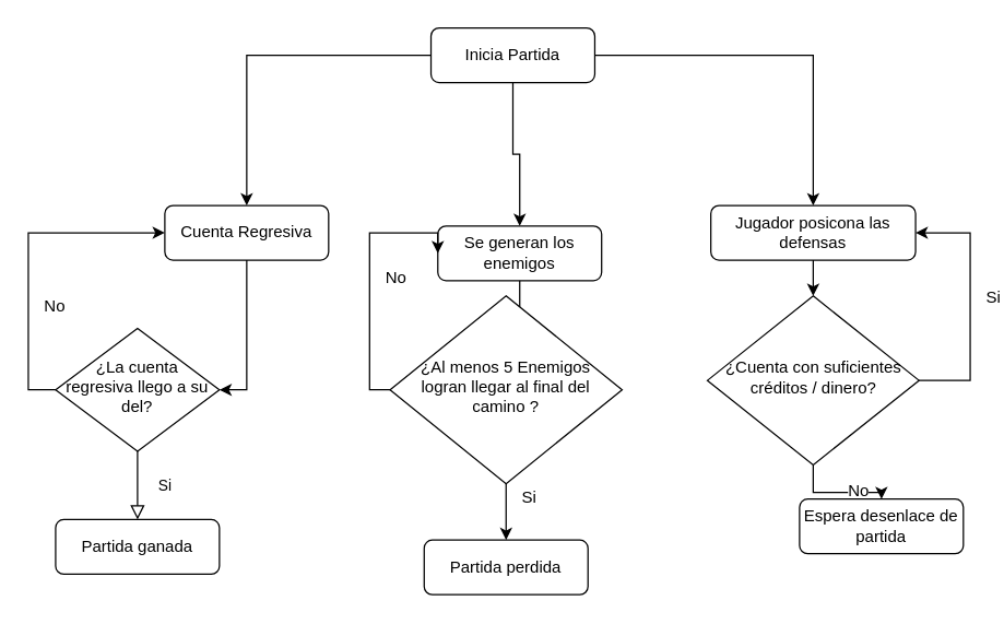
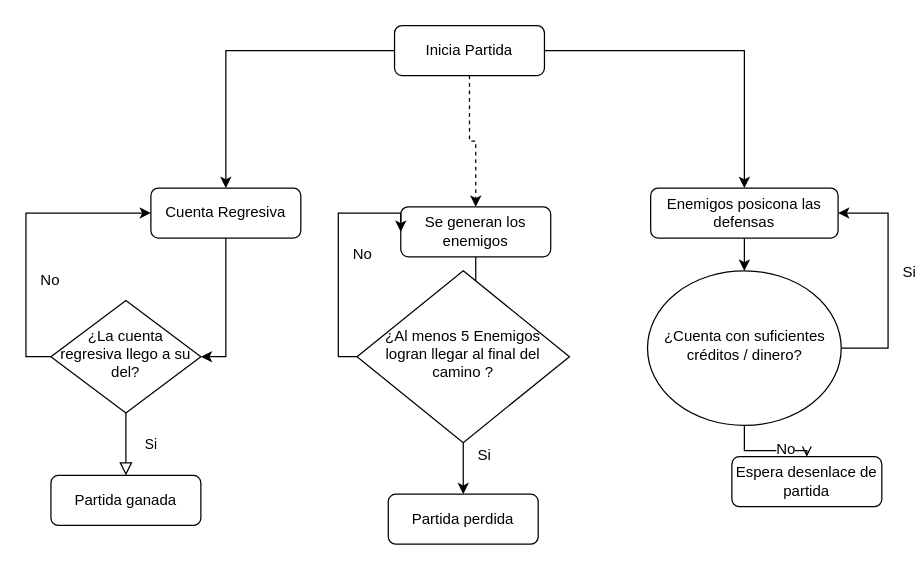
  <mxCell id="0" />
  <mxCell id="1" parent="0" />
- <mxCell id="2" style="edgeStyle=orthogonalEdgeStyle;rounded=0;orthogonalLoop=1;jettySize=auto;html=1;entryX=0.5;entryY=0;entryDx=0;entryDy=0;labelBackgroundColor=none;fontSize=12;" edge="1" parent="1" source="5" target="13"><mxGeometry relative="1" as="geometry" /></mxCell>
+ <mxCell id="2" style="edgeStyle=orthogonalEdgeStyle;rounded=0;orthogonalLoop=1;jettySize=auto;html=1;entryX=0.5;entryY=0;entryDx=0;entryDy=0;labelBackgroundColor=none;fontSize=12;dashed=1;" edge="1" parent="1" source="5" target="13"><mxGeometry relative="1" as="geometry" /></mxCell>
  <mxCell id="3" style="edgeStyle=orthogonalEdgeStyle;rounded=0;orthogonalLoop=1;jettySize=auto;html=1;exitX=0;exitY=0.5;exitDx=0;exitDy=0;labelBackgroundColor=none;fontSize=8;fontColor=default;" edge="1" parent="1" source="5" target="7"><mxGeometry relative="1" as="geometry" /></mxCell>
  <mxCell id="4" style="edgeStyle=orthogonalEdgeStyle;rounded=0;orthogonalLoop=1;jettySize=auto;html=1;labelBackgroundColor=none;fontSize=5;fontColor=default;" edge="1" parent="1" source="5" target="19"><mxGeometry relative="1" as="geometry" /></mxCell>
  <mxCell id="5" value="Inicia Partida" style="rounded=1;whiteSpace=wrap;html=1;fontSize=12;glass=0;strokeWidth=1;shadow=0;" parent="1" vertex="1"><mxGeometry x="315" y="20" width="120" height="40" as="geometry" /></mxCell>
  <mxCell id="6" style="edgeStyle=orthogonalEdgeStyle;rounded=0;orthogonalLoop=1;jettySize=auto;html=1;exitX=0.5;exitY=1;exitDx=0;exitDy=0;entryX=1;entryY=0.5;entryDx=0;entryDy=0;labelBackgroundColor=none;fontSize=8;fontColor=default;" edge="1" parent="1" source="7" target="10"><mxGeometry relative="1" as="geometry" /></mxCell>
  <mxCell id="7" value="Cuenta Regresiva" style="rounded=1;whiteSpace=wrap;html=1;fontSize=12;glass=0;strokeWidth=1;shadow=0;" parent="1" vertex="1"><mxGeometry x="120" y="150" width="120" height="40" as="geometry" /></mxCell>
  <mxCell id="8" value="Si" style="rounded=0;html=1;jettySize=auto;orthogonalLoop=1;fontSize=11;endArrow=block;endFill=0;endSize=8;strokeWidth=1;shadow=0;labelBackgroundColor=none;edgeStyle=orthogonalEdgeStyle;" parent="1" source="10" target="11" edge="1"><mxGeometry y="20" relative="1" as="geometry"><mxPoint as="offset" /></mxGeometry></mxCell>
  <mxCell id="9" value="No" style="edgeStyle=orthogonalEdgeStyle;rounded=0;orthogonalLoop=1;jettySize=auto;html=1;entryX=0;entryY=0.5;entryDx=0;entryDy=0;labelBackgroundColor=none;fontSize=12;align=left;" edge="1" parent="1" source="10" target="7"><mxGeometry x="-0.309" y="-10" relative="1" as="geometry"><Array as="points"><mxPoint x="20" y="285" /><mxPoint x="20" y="170" /></Array><mxPoint as="offset" /></mxGeometry></mxCell>
  <mxCell id="10" value="¿La cuenta regresiva llego a su del?" style="rhombus;whiteSpace=wrap;html=1;shadow=0;fontFamily=Helvetica;fontSize=12;align=center;strokeWidth=1;spacing=6;spacingTop=-4;" parent="1" vertex="1"><mxGeometry x="40" y="240" width="120" height="90" as="geometry" /></mxCell>
  <mxCell id="11" value="Partida ganada" style="rounded=1;whiteSpace=wrap;html=1;fontSize=12;glass=0;strokeWidth=1;shadow=0;" parent="1" vertex="1"><mxGeometry x="40" y="380" width="120" height="40" as="geometry" /></mxCell>
  <mxCell id="12" style="edgeStyle=orthogonalEdgeStyle;rounded=0;orthogonalLoop=1;jettySize=auto;html=1;entryX=0.5;entryY=0;entryDx=0;entryDy=0;labelBackgroundColor=none;fontSize=8;fontColor=default;" edge="1" parent="1" source="13" target="16"><mxGeometry relative="1" as="geometry" /></mxCell>
  <mxCell id="13" value="Se generan los enemigos" style="rounded=1;whiteSpace=wrap;html=1;fontSize=12;glass=0;strokeWidth=1;shadow=0;" parent="1" vertex="1"><mxGeometry x="320" y="165" width="120" height="40" as="geometry" /></mxCell>
  <mxCell id="14" value="&lt;font style=&quot;font-size: 12px;&quot;&gt;No&lt;br&gt;&lt;/font&gt;" style="edgeStyle=orthogonalEdgeStyle;rounded=0;orthogonalLoop=1;jettySize=auto;html=1;exitX=0;exitY=0.5;exitDx=0;exitDy=0;entryX=0;entryY=0.5;entryDx=0;entryDy=0;labelBackgroundColor=none;fontSize=8;fontColor=default;align=left;" edge="1" parent="1" source="16" target="13"><mxGeometry x="-0.006" y="-10" relative="1" as="geometry"><Array as="points"><mxPoint x="270" y="285" /><mxPoint x="270" y="170" /></Array><mxPoint as="offset" /></mxGeometry></mxCell>
  <mxCell id="15" value="Si" style="edgeStyle=orthogonalEdgeStyle;rounded=0;orthogonalLoop=1;jettySize=auto;html=1;exitX=0.5;exitY=1;exitDx=0;exitDy=0;entryX=0.5;entryY=0;entryDx=0;entryDy=0;labelBackgroundColor=none;fontSize=12;fontColor=default;align=left;" edge="1" parent="1" source="16" target="17"><mxGeometry x="-0.524" y="10" relative="1" as="geometry"><mxPoint as="offset" /></mxGeometry></mxCell>
  <mxCell id="16" value="&lt;font style=&quot;font-size: 12px;&quot;&gt;¿Al menos 5 Enemigos logran llegar al final del camino ?&lt;/font&gt;" style="rhombus;shadow=0;fontFamily=Helvetica;fontSize=12;align=center;strokeWidth=1;spacing=6;spacingTop=-4;whiteSpace=wrap;verticalAlign=middle;labelBackgroundColor=none;labelBorderColor=none;html=1;fontColor=default;horizontal=1;" vertex="1" parent="1"><mxGeometry x="285" y="216.25" width="170" height="137.5" as="geometry" /></mxCell>
  <mxCell id="17" value="Partida perdida" style="rounded=1;whiteSpace=wrap;html=1;fontSize=12;glass=0;strokeWidth=1;shadow=0;" vertex="1" parent="1"><mxGeometry x="310" y="395" width="120" height="40" as="geometry" /></mxCell>
  <mxCell id="18" style="edgeStyle=orthogonalEdgeStyle;rounded=0;orthogonalLoop=1;jettySize=auto;html=1;exitX=0.5;exitY=1;exitDx=0;exitDy=0;entryX=0.5;entryY=0;entryDx=0;entryDy=0;labelBackgroundColor=none;fontSize=5;fontColor=default;" edge="1" parent="1" source="19" target="23"><mxGeometry relative="1" as="geometry" /></mxCell>
- <mxCell id="19" value="Jugador posicona las defensas" style="rounded=1;whiteSpace=wrap;html=1;fontSize=12;glass=0;strokeWidth=1;shadow=0;" vertex="1" parent="1"><mxGeometry x="520" y="150" width="150" height="40" as="geometry" /></mxCell>
+ <mxCell id="19" value="Enemigos posicona las defensas" style="rounded=1;whiteSpace=wrap;html=1;fontSize=12;glass=0;strokeWidth=1;shadow=0;" vertex="1" parent="1"><mxGeometry x="520" y="150" width="150" height="40" as="geometry" /></mxCell>
  <mxCell id="20" value="&lt;font style=&quot;font-size: 12px;&quot;&gt;Si&lt;/font&gt;" style="edgeStyle=orthogonalEdgeStyle;rounded=0;orthogonalLoop=1;jettySize=auto;html=1;entryX=1;entryY=0.5;entryDx=0;entryDy=0;labelBackgroundColor=none;fontSize=5;fontColor=default;align=left;" edge="1" parent="1" source="23" target="19"><mxGeometry x="0.056" y="-10" relative="1" as="geometry"><Array as="points"><mxPoint x="710" y="278" /><mxPoint x="710" y="170" /></Array><mxPoint as="offset" /></mxGeometry></mxCell>
- <mxCell id="21" style="edgeStyle=orthogonalEdgeStyle;rounded=0;orthogonalLoop=1;jettySize=auto;html=1;exitX=0.5;exitY=1;exitDx=0;exitDy=0;labelBackgroundColor=none;fontSize=12;fontColor=default;" edge="1" parent="1" source="23" target="24"><mxGeometry relative="1" as="geometry" /></mxCell>
+ <mxCell id="21" style="edgeStyle=orthogonalEdgeStyle;rounded=0;orthogonalLoop=1;jettySize=auto;html=1;exitX=0.5;exitY=1;exitDx=0;exitDy=0;labelBackgroundColor=none;fontSize=12;fontColor=default;endArrow=open;" edge="1" parent="1" source="23" target="24"><mxGeometry relative="1" as="geometry" /></mxCell>
  <mxCell id="22" value="No" style="edgeLabel;html=1;align=left;verticalAlign=middle;resizable=0;points=[];fontSize=12;fontColor=default;" vertex="1" connectable="0" parent="21"><mxGeometry x="-0.221" relative="1" as="geometry"><mxPoint x="15" y="-2" as="offset" /></mxGeometry></mxCell>
- <mxCell id="23" value="&lt;font style=&quot;font-size: 12px;&quot;&gt;¿Cuenta con suficientes créditos / dinero?&lt;/font&gt;" style="rhombus;shadow=0;fontFamily=Helvetica;fontSize=12;align=center;strokeWidth=1;spacing=6;spacingTop=-4;whiteSpace=wrap;verticalAlign=middle;labelBackgroundColor=none;labelBorderColor=none;html=1;fontColor=default;horizontal=1;" vertex="1" parent="1"><mxGeometry x="517.5" y="216.25" width="155" height="123.75" as="geometry" /></mxCell>
+ <mxCell id="23" value="&lt;font style=&quot;font-size: 12px;&quot;&gt;¿Cuenta con suficientes créditos / dinero?&lt;/font&gt;" style="ellipse;shadow=0;fontFamily=Helvetica;fontSize=12;align=center;strokeWidth=1;spacing=6;spacingTop=-4;whiteSpace=wrap;verticalAlign=middle;labelBackgroundColor=none;labelBorderColor=none;html=1;fontColor=default;horizontal=1;" vertex="1" parent="1"><mxGeometry x="517.5" y="216.25" width="155" height="123.75" as="geometry" /></mxCell>
  <mxCell id="24" value="Espera desenlace de partida" style="rounded=1;whiteSpace=wrap;html=1;fontSize=12;glass=0;strokeWidth=1;shadow=0;" vertex="1" parent="1"><mxGeometry x="585" y="365" width="120" height="40" as="geometry" /></mxCell>
